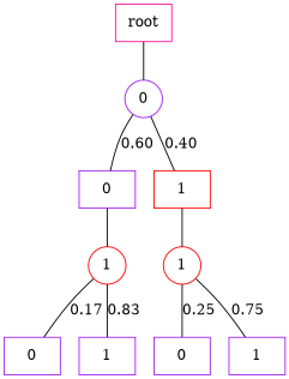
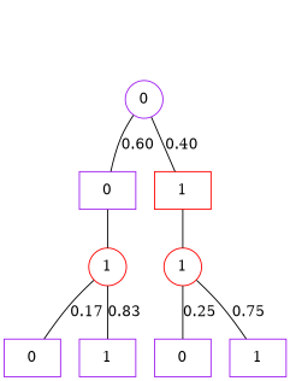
  graph {
    splines=true
    node [shape=box color=purple]
    edge [labelangle=110]
-   n1 [label=root color=deeppink]
    n2 [label=0 shape=circle]
    n3 [label=0]
    n4 [label=1 color=red]
    n5 [label=1 shape=circle color=red]
    n6 [label=0]
    n7 [label=1]
    n8 [label=1 shape=circle color=red]
    n9 [label=0]
    n10 [label=1]
-   n1 -- n2 [labelangle=""]
    n2 -- n3 [label=0.60]
    n2 -- n4 [label=0.40]
    n3 -- n5 [labelangle=""]
    n4 -- n8 [labelangle=""]
    n5 -- n6 [label=0.17]
    n5 -- n7 [label=0.83]
    n8 -- n9 [label=0.25]
    n8 -- n10 [label=0.75]
  }
